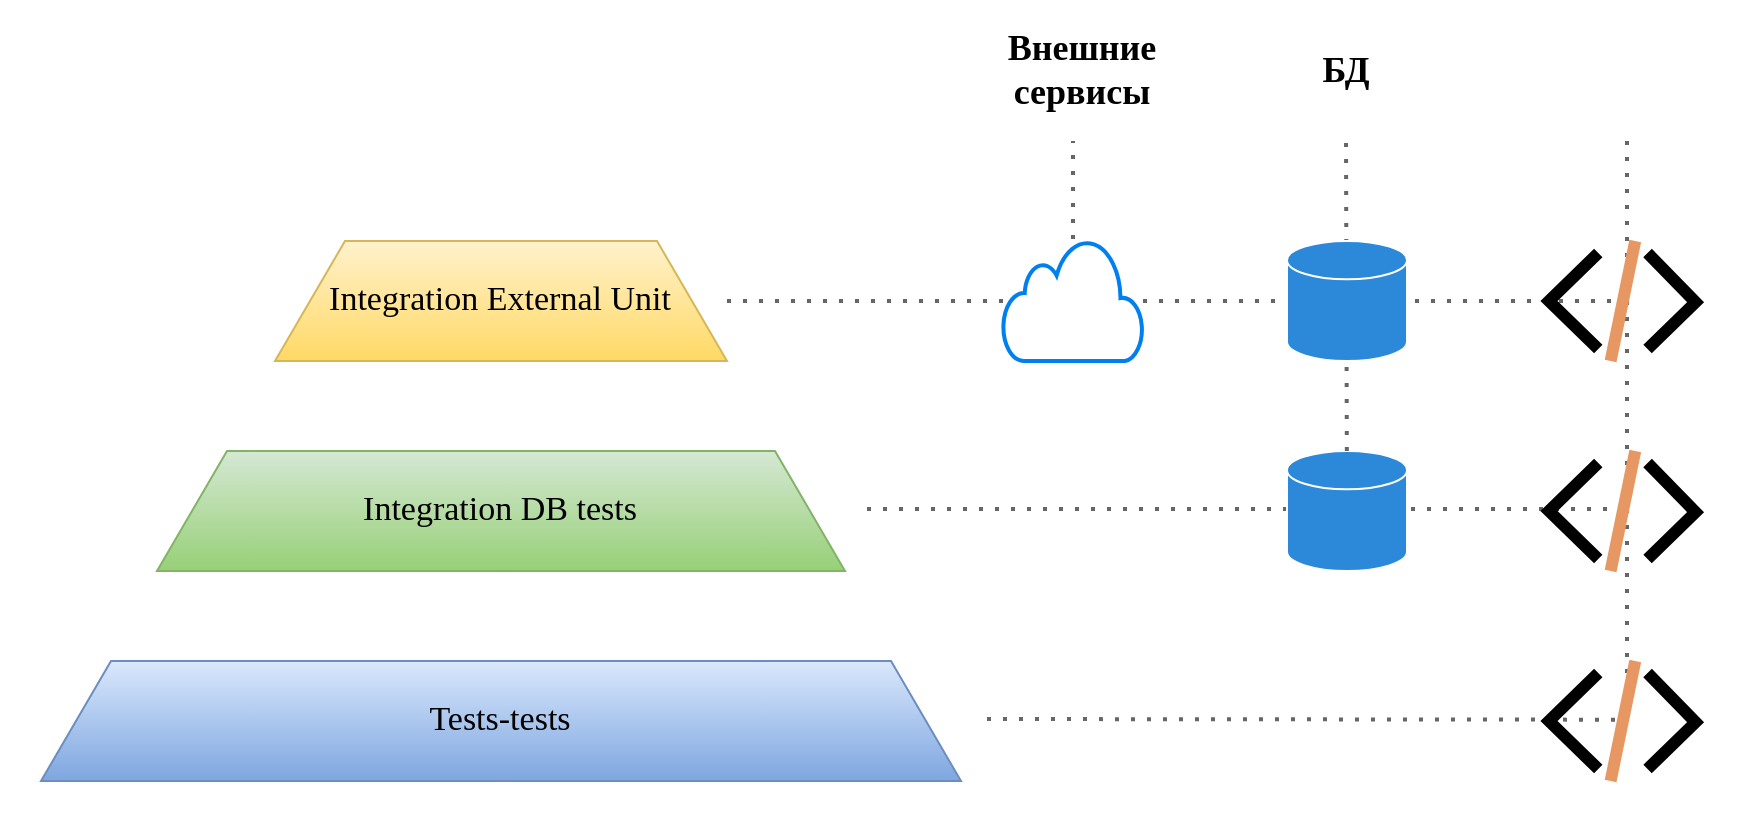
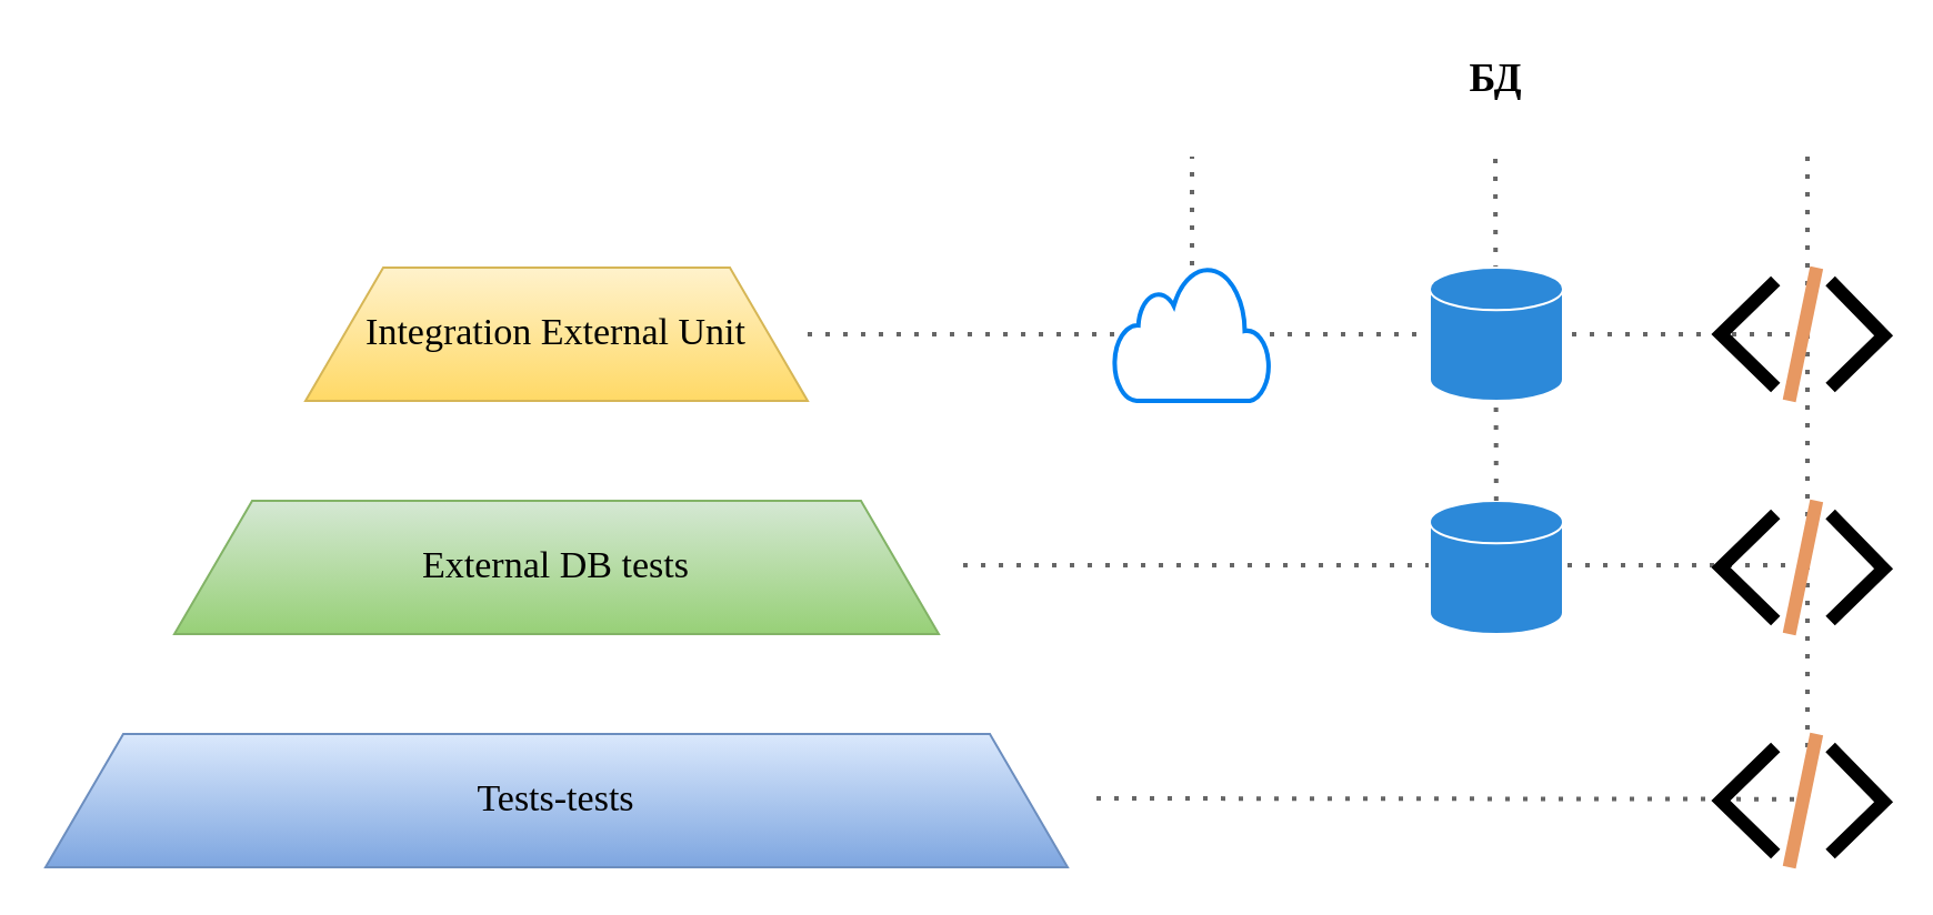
  <mxCell id="0" />
  <mxCell id="1" parent="0" />
  <mxCell id="2" value="" style="endArrow=none;dashed=1;html=1;dashPattern=1 3;strokeWidth=2;rounded=0;fillColor=#f5f5f5;gradientColor=#b3b3b3;strokeColor=#666666;" edge="1" parent="1"><mxGeometry width="50" height="50" relative="1" as="geometry"><mxPoint x="493" y="359" as="sourcePoint" /><mxPoint x="807.3" y="359.34" as="targetPoint" /></mxGeometry></mxCell>
  <mxCell id="3" value="" style="endArrow=none;dashed=1;html=1;dashPattern=1 3;strokeWidth=2;rounded=0;fillColor=#f5f5f5;gradientColor=#b3b3b3;strokeColor=#666666;" edge="1" parent="1"><mxGeometry width="50" height="50" relative="1" as="geometry"><mxPoint x="433" y="254" as="sourcePoint" /><mxPoint x="813" y="254" as="targetPoint" /></mxGeometry></mxCell>
  <mxCell id="4" value="" style="endArrow=none;dashed=1;html=1;dashPattern=1 3;strokeWidth=2;rounded=0;exitX=1;exitY=0.5;exitDx=0;exitDy=0;exitPerimeter=0;fillColor=#f5f5f5;gradientColor=#b3b3b3;strokeColor=#666666;" edge="1" parent="1" source="5"><mxGeometry width="50" height="50" relative="1" as="geometry"><mxPoint x="633" y="300" as="sourcePoint" /><mxPoint x="813" y="150" as="targetPoint" /></mxGeometry></mxCell>
  <mxCell id="5" value="Integration External Unit" style="shape=trapezoid;perimeter=trapezoidPerimeter;whiteSpace=wrap;html=1;fixedSize=1;fontFamily=Pt Astra Sans;fontSize=17;size=35;points=[[0,0.25,0,0,0],[0,0.5,0,0,0],[0,0.75,0,0,0],[0,1,0,0,0],[0.15,0,0,0,0],[0.25,0,0,0,0],[0.25,1,0,0,0],[0.5,0,0,0,0],[0.5,1,0,0,0],[0.75,0,0,0,0],[0.75,1,0,0,0],[0.85,0,0,0,0],[1,0.25,0,0,0],[1,0.5,0,0,0],[1,0.75,0,0,0],[1,1,0,0,0]];fillColor=#fff2cc;gradientColor=#ffd966;strokeColor=#d6b656;" vertex="1" parent="1"><mxGeometry x="137" y="120" width="226" height="60" as="geometry" /></mxCell>
  <mxCell id="6" value="Tests-tests" style="shape=trapezoid;perimeter=trapezoidPerimeter;whiteSpace=wrap;html=1;fixedSize=1;fontFamily=Pt Astra Sans;fontSize=17;size=35;fillColor=#dae8fc;gradientColor=#7ea6e0;strokeColor=#6c8ebf;" vertex="1" parent="1"><mxGeometry x="20" y="330" width="460" height="60" as="geometry" /></mxCell>
- <mxCell id="7" value="Integration DB tests" style="shape=trapezoid;perimeter=trapezoidPerimeter;whiteSpace=wrap;html=1;fixedSize=1;fontFamily=Pt Astra Sans;fontSize=17;size=35;fillColor=#d5e8d4;gradientColor=#97d077;strokeColor=#82b366;" vertex="1" parent="1"><mxGeometry x="78" y="225" width="344" height="60" as="geometry" /></mxCell>
+ <mxCell id="7" value="External DB tests" style="shape=trapezoid;perimeter=trapezoidPerimeter;whiteSpace=wrap;html=1;fixedSize=1;fontFamily=Pt Astra Sans;fontSize=17;size=35;fillColor=#d5e8d4;gradientColor=#97d077;strokeColor=#82b366;" vertex="1" parent="1"><mxGeometry x="78" y="225" width="344" height="60" as="geometry" /></mxCell>
  <mxCell id="8" value="" style="group" vertex="1" connectable="0" parent="1"><mxGeometry x="643" y="20" width="60" height="265" as="geometry" /></mxCell>
  <mxCell id="9" value="" style="shape=cylinder3;whiteSpace=wrap;html=1;boundedLbl=1;backgroundOutline=1;size=9.571;fillColor=#2c89d9;strokeColor=#FFFFFF;" vertex="1" parent="8"><mxGeometry y="205" width="60" height="60" as="geometry" /></mxCell>
  <mxCell id="10" value="" style="endArrow=none;dashed=1;html=1;dashPattern=1 3;strokeWidth=2;rounded=0;fillColor=#f5f5f5;gradientColor=#b3b3b3;strokeColor=#666666;" edge="1" parent="8" source="9"><mxGeometry width="50" height="50" relative="1" as="geometry"><mxPoint x="29.52" y="100" as="sourcePoint" /><mxPoint x="29.52" y="51" as="targetPoint" /></mxGeometry></mxCell>
  <mxCell id="11" value="" style="shape=cylinder3;whiteSpace=wrap;html=1;boundedLbl=1;backgroundOutline=1;size=9.571;fillColor=#2c89d9;strokeColor=#FFFFFF;" vertex="1" parent="8"><mxGeometry y="100" width="60" height="60" as="geometry" /></mxCell>
  <mxCell id="12" value="БД" style="text;html=1;strokeColor=none;fillColor=none;align=center;verticalAlign=middle;whiteSpace=wrap;rounded=0;fontFamily=Pt Astra Sans;fontSize=18;fontStyle=1" vertex="1" parent="8"><mxGeometry width="60" height="30" as="geometry" /></mxCell>
  <mxCell id="13" value="" style="group" vertex="1" connectable="0" parent="1"><mxGeometry x="501" y="20" width="70" height="160" as="geometry" /></mxCell>
  <mxCell id="14" value="" style="html=1;verticalLabelPosition=bottom;align=center;labelBackgroundColor=#ffffff;verticalAlign=top;strokeWidth=2;strokeColor=#0080F0;shadow=0;dashed=0;shape=mxgraph.ios7.icons.cloud;" vertex="1" parent="13"><mxGeometry y="99" width="70" height="61" as="geometry" /></mxCell>
- <mxCell id="15" value="Внешние сервисы" style="text;html=1;strokeColor=none;fillColor=none;align=center;verticalAlign=middle;whiteSpace=wrap;rounded=0;fontFamily=Pt Astra Sans;fontSize=18;fontStyle=1" vertex="1" parent="13"><mxGeometry x="10" width="60" height="30" as="geometry" /></mxCell>
  <mxCell id="16" value="" style="endArrow=none;dashed=1;html=1;dashPattern=1 3;strokeWidth=2;rounded=0;fillColor=#f5f5f5;gradientColor=#b3b3b3;strokeColor=#666666;" edge="1" parent="1"><mxGeometry width="50" height="50" relative="1" as="geometry"><mxPoint x="813" y="360" as="sourcePoint" /><mxPoint x="813" y="70" as="targetPoint" /></mxGeometry></mxCell>
  <mxCell id="17" value="" style="group" vertex="1" connectable="0" parent="1"><mxGeometry x="774" y="20" width="73.3" height="370" as="geometry" /></mxCell>
  <mxCell id="18" value="" style="group" vertex="1" connectable="0" parent="17"><mxGeometry y="310" width="73.3" height="60" as="geometry" /></mxCell>
  <mxCell id="19" value="" style="endArrow=none;html=1;rounded=0;strokeWidth=6;" edge="1" parent="18"><mxGeometry width="50" height="50" relative="1" as="geometry"><mxPoint x="24.639" y="54.0" as="sourcePoint" /><mxPoint x="24.639" y="6" as="targetPoint" /><Array as="points"><mxPoint y="30" /></Array></mxGeometry></mxCell>
  <mxCell id="20" value="" style="endArrow=none;html=1;rounded=0;strokeWidth=6;strokeColor=#e79862;" edge="1" parent="18"><mxGeometry width="50" height="50" relative="1" as="geometry"><mxPoint x="30.798" y="60" as="sourcePoint" /><mxPoint x="43.118" as="targetPoint" /></mxGeometry></mxCell>
  <mxCell id="21" value="" style="endArrow=none;html=1;rounded=0;strokeWidth=6;" edge="1" parent="18"><mxGeometry width="50" height="50" relative="1" as="geometry"><mxPoint x="49.277" y="54.0" as="sourcePoint" /><mxPoint x="49.277" y="6" as="targetPoint" /><Array as="points"><mxPoint x="73.3" y="30.6" /></Array></mxGeometry></mxCell>
  <mxCell id="22" value="" style="group" vertex="1" connectable="0" parent="17"><mxGeometry y="100" width="73.3" height="60" as="geometry" /></mxCell>
  <mxCell id="23" value="" style="endArrow=none;html=1;rounded=0;strokeWidth=6;" edge="1" parent="22"><mxGeometry width="50" height="50" relative="1" as="geometry"><mxPoint x="24.639" y="54.0" as="sourcePoint" /><mxPoint x="24.639" y="6" as="targetPoint" /><Array as="points"><mxPoint y="30" /></Array></mxGeometry></mxCell>
  <mxCell id="24" value="" style="endArrow=none;html=1;rounded=0;strokeWidth=6;strokeColor=#e79862;" edge="1" parent="22"><mxGeometry width="50" height="50" relative="1" as="geometry"><mxPoint x="30.798" y="60" as="sourcePoint" /><mxPoint x="43.118" as="targetPoint" /></mxGeometry></mxCell>
  <mxCell id="25" value="" style="endArrow=none;html=1;rounded=0;strokeWidth=6;" edge="1" parent="22"><mxGeometry width="50" height="50" relative="1" as="geometry"><mxPoint x="49.277" y="54.0" as="sourcePoint" /><mxPoint x="49.277" y="6" as="targetPoint" /><Array as="points"><mxPoint x="73.3" y="30.6" /></Array></mxGeometry></mxCell>
  <mxCell id="26" value="" style="group" vertex="1" connectable="0" parent="17"><mxGeometry y="205" width="73.3" height="60" as="geometry" /></mxCell>
  <mxCell id="27" value="" style="endArrow=none;html=1;rounded=0;strokeWidth=6;" edge="1" parent="26"><mxGeometry width="50" height="50" relative="1" as="geometry"><mxPoint x="24.639" y="54.0" as="sourcePoint" /><mxPoint x="24.639" y="6" as="targetPoint" /><Array as="points"><mxPoint y="30" /></Array></mxGeometry></mxCell>
  <mxCell id="28" value="" style="endArrow=none;html=1;rounded=0;strokeWidth=6;strokeColor=#e79862;" edge="1" parent="26"><mxGeometry width="50" height="50" relative="1" as="geometry"><mxPoint x="30.798" y="60" as="sourcePoint" /><mxPoint x="43.118" as="targetPoint" /></mxGeometry></mxCell>
  <mxCell id="29" value="" style="endArrow=none;html=1;rounded=0;strokeWidth=6;" edge="1" parent="26"><mxGeometry width="50" height="50" relative="1" as="geometry"><mxPoint x="49.277" y="54.0" as="sourcePoint" /><mxPoint x="49.277" y="6" as="targetPoint" /><Array as="points"><mxPoint x="73.3" y="30.6" /></Array></mxGeometry></mxCell>
  <mxCell id="30" value="" style="endArrow=none;dashed=1;html=1;dashPattern=1 3;strokeWidth=2;rounded=0;fillColor=#f5f5f5;gradientColor=#b3b3b3;strokeColor=#666666;" edge="1" parent="1" source="14"><mxGeometry width="50" height="50" relative="1" as="geometry"><mxPoint x="633" y="300" as="sourcePoint" /><mxPoint x="536" y="70" as="targetPoint" /></mxGeometry></mxCell>
